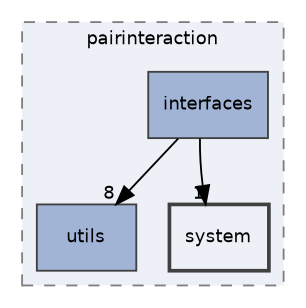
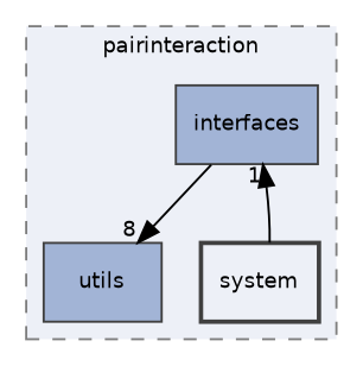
  digraph {
    compound=true
    fontname="DejaVu Sans"
    node [color=grey25 fillcolor="#a2b4d6" fontname="DejaVu Sans" fontsize=10 shape=box style="filled,"]
    edge [fontname="DejaVu Sans" fontsize=10 labeldistance=1.5 labelfontname=Helvetica labelfontsize=10]
    n1 [label=utils]
    n2 [label=interfaces]
    n3 [fillcolor="#edf0f7" label=system style="filled,bold,"]
    subgraph cluster_1 {
      bgcolor="#edf0f7"
      fontsize=10
      label=pairinteraction
      pencolor=grey50
      style="filled,dashed,"
      n1
      n2
      n3
    }
    n2 -> n1 [headlabel=8]
-   n2 -> n3 [headlabel=1]
+   n3 -> n2 [headlabel=1]
  }
